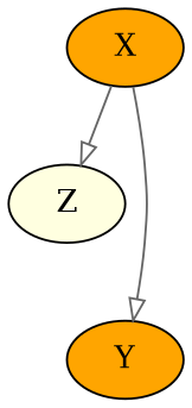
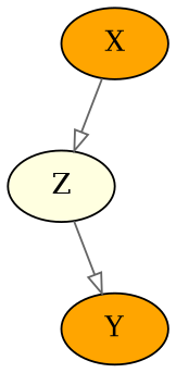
  strict digraph {
    node [fillcolor=orange style=filled y=0]
    edge [arrowhead=onormal color=gray40]
    X [x=0]
    Z [fillcolor=lightyellow x=0.5]
    Y [x=1]
    X -> Z
-   X -> Y
+   Z -> Y
  }
